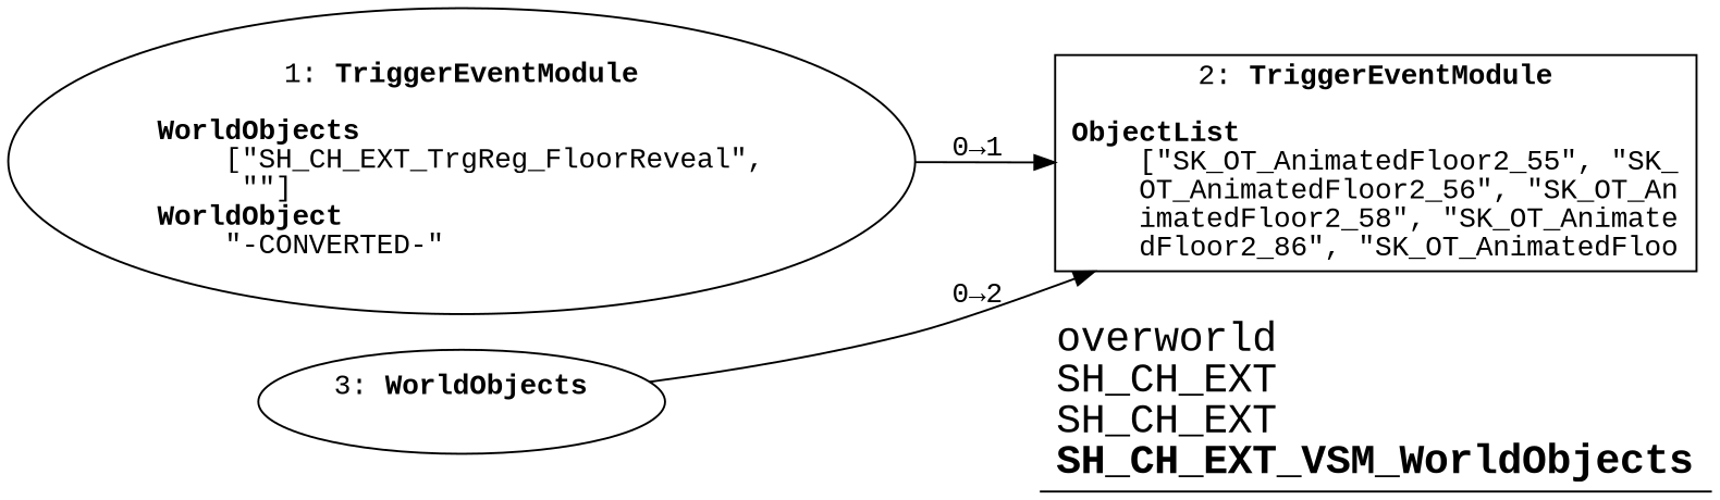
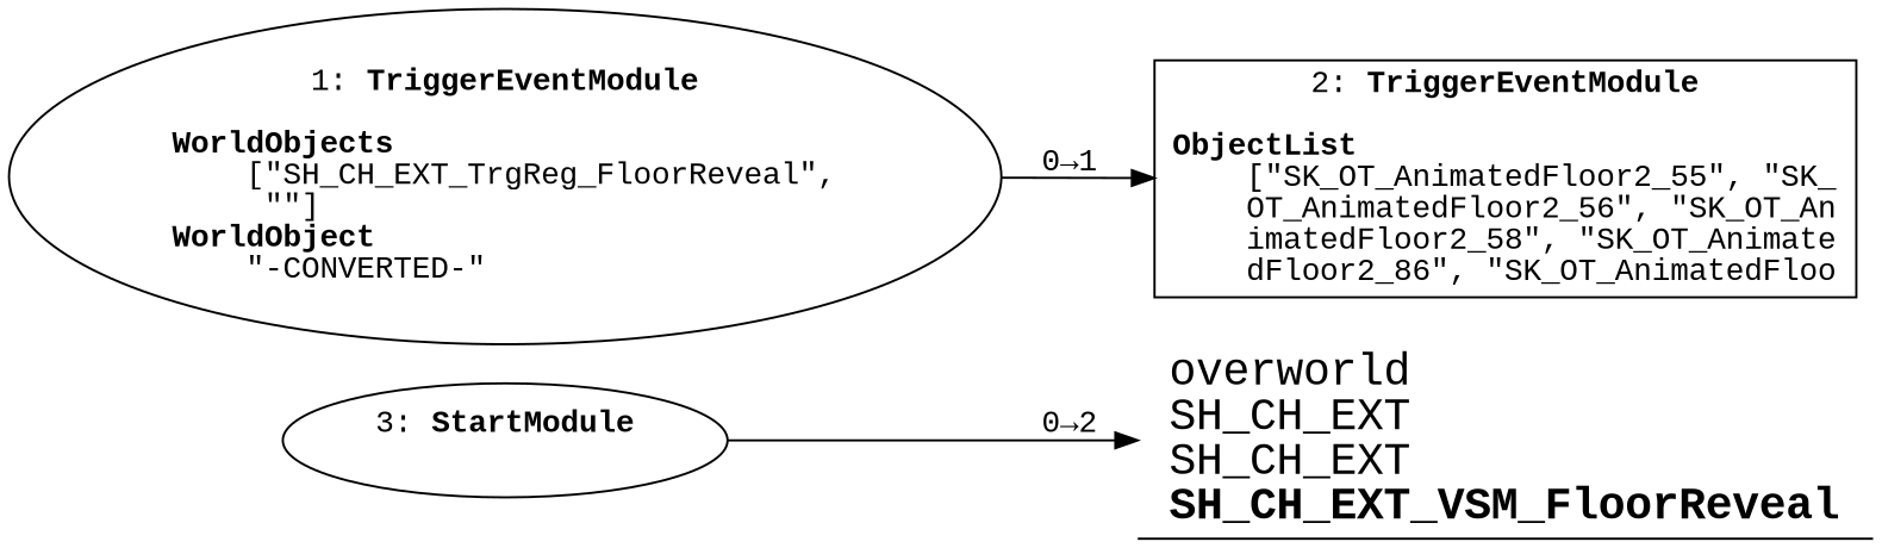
  digraph {
    fontname="Liberation Mono"
    rankdir=LR
    splines=spline
    node [fontname="Liberation Mono" shape=oval]
    edge [fontname="Liberation Mono"]
    n1 [label=<1: <b>TriggerEventModule</b><br/><br/><b>WorldObjects</b><br align="left"/>    [&quot;SH_CH_EXT_TrgReg_FloorReveal&quot;,<br align="left"/>     &quot;&quot;]<br align="left"/><b>WorldObject</b><br align="left"/>    &quot;-CONVERTED-&quot;<br align="left"/>>]
    n2 [label=<2: <b>TriggerEventModule</b><br/><br/><b>ObjectList</b><br align="left"/>    [&quot;SK_OT_AnimatedFloor2_55&quot;, &quot;SK_<br align="left"/>    OT_AnimatedFloor2_56&quot;, &quot;SK_OT_An<br align="left"/>    imatedFloor2_58&quot;, &quot;SK_OT_Animate<br align="left"/>    dFloor2_86&quot;, &quot;SK_OT_AnimatedFloo<br align="left"/>> shape=box]
-   n3 [label=<3: <b>WorldObjects</b><br/><br/>>]
-   n4 [label=<<font point-size="20">overworld<br align="left"/>SH_CH_EXT<br align="left"/>SH_CH_EXT<br align="left"/><b>SH_CH_EXT_VSM_WorldObjects</b><br align="left"/></font>> shape=underline]
+   n3 [label=<3: <b>StartModule</b><br/><br/>>]
+   n4 [label=<<font point-size="20">overworld<br align="left"/>SH_CH_EXT<br align="left"/>SH_CH_EXT<br align="left"/><b>SH_CH_EXT_VSM_FloorReveal</b><br align="left"/></font>> shape=underline]
    n1 -> n2 [label="0→1"]
-   n3 -> n2 [label="0→2"]
+   n3 -> n4 [label="0→2"]
  }
